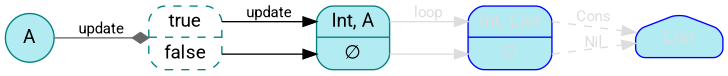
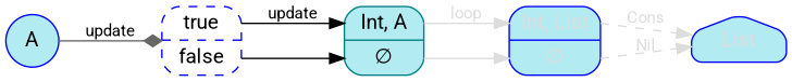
  digraph {
    rankdir=LR
    splines=false
    node [color=blue fillcolor="#b2ebf2" fontcolor="#000000" fontname="Segoe UI,Roboto,Helvetica,Arial,sans-serif" shape=record style="rounded,filled"]
    edge [color="#dddddd" fontcolor="#dddddd" fontname="Segoe UI,Roboto,Helvetica,Arial,sans-serif" fontsize=11 style=solid tailport=cons]
    n1 [fontcolor="#dddddd" label="<cons> Int, List| <nil> ∅"]
    List [fontcolor="#dddddd" shape=house]
    n3 [color=teal label="<cons> Int, A| <nil> ∅"]
-   n4 [color=teal label="<true> true|<false> false" style="dashed,rounded"]
-   A [color=teal shape=circle]
+   n4 [label="<true> true|<false> false" style="dashed,rounded"]
+   A [shape=circle]
    n1 -> List [label=Cons style=dashed]
    n1 -> List [label=Nil style=dashed tailport=nil]
    n3 -> n1 [headport=cons label=loop style=""]
    n3 -> n1 [headport=nil tailport=nil style=""]
    n4 -> n3 [arrowhead=normal color=black fontcolor="#000000" headport=cons label=update tailport=true]
    n4 -> n3 [arrowhead=normal color=black fontcolor="#000000" headport=nil tailport=false]
    A -> n4 [arrowhead=diamond color=gray40 fontcolor="#000000" label=update]
  }
